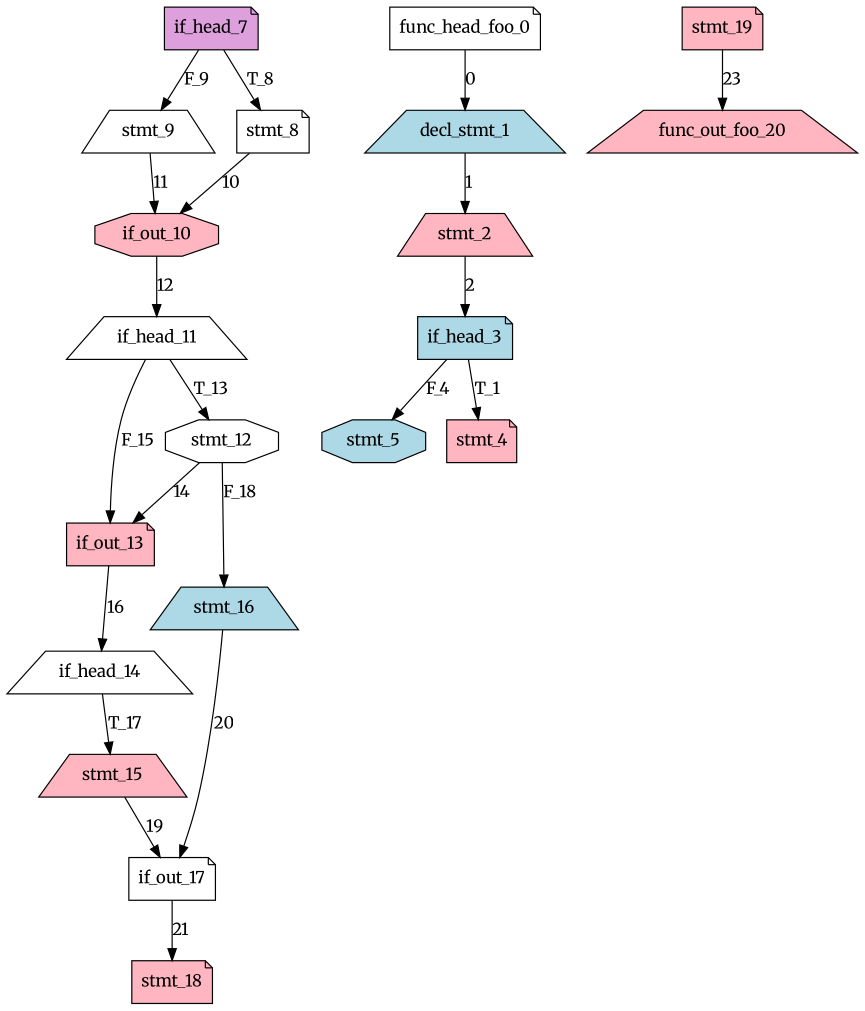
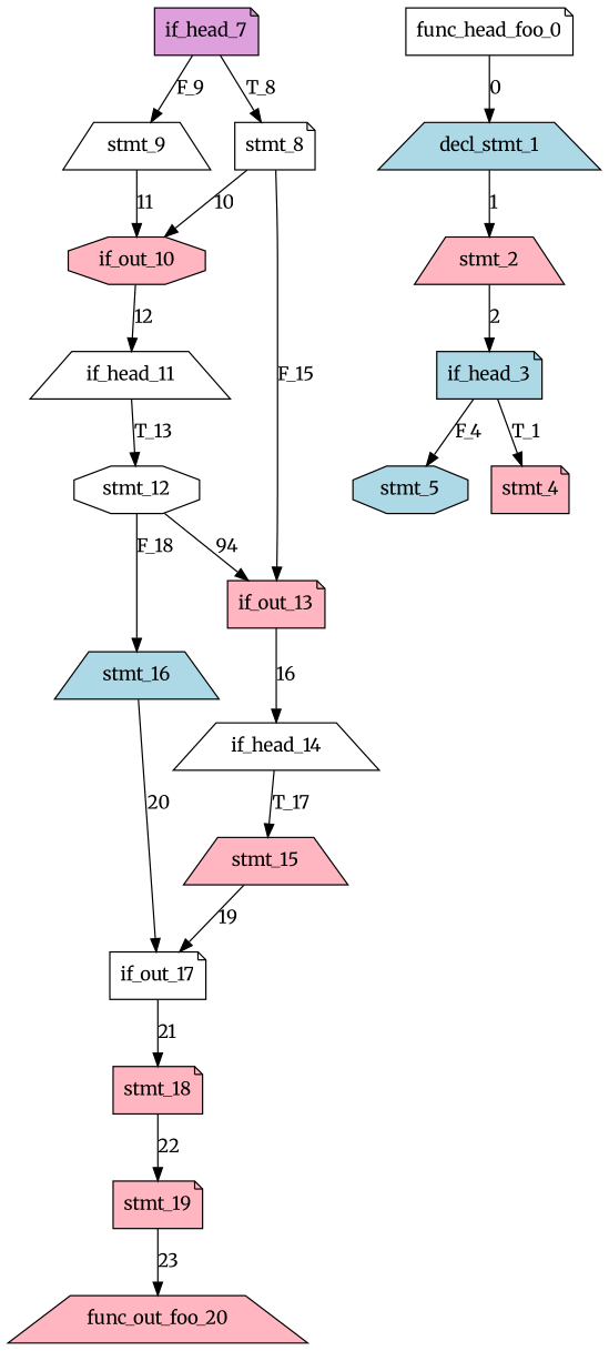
  digraph {
    fontname=Merriweather
    node [fillcolor=lightpink fontname=Merriweather shape=note style=filled]
    edge [fontname=Merriweather]
    n1 [label="if_out_13\n"]
    n2 [fillcolor=white label="if_head_14\n" shape=trapezium]
    n3 [label="stmt_15\n" shape=trapezium]
    n4 [label="if_out_10\n" shape=octagon]
    n5 [fillcolor=white label="if_head_11\n" shape=trapezium]
    n6 [fillcolor=white label="stmt_12\n" shape=octagon]
    n7 [fillcolor=white label="stmt_9\n" shape=trapezium]
    n8 [fillcolor=white label="stmt_8\n"]
    n9 [fillcolor=lightblue label="stmt_5\n" shape=octagon]
    n10 [label="stmt_4\n"]
    n11 [label="stmt_19\n"]
    n12 [label="func_out_foo_20\n" shape=trapezium]
    n13 [label="stmt_18\n"]
    n14 [label="stmt_2\n" shape=trapezium]
    n15 [fillcolor=lightblue label="if_head_3\n"]
    n16 [fillcolor=lightblue label="decl_stmt_1\n" shape=trapezium]
    n17 [fillcolor=lightblue label="stmt_16\n" shape=trapezium]
    n18 [fillcolor=white label="if_out_17\n"]
    n19 [fillcolor=plum label="if_head_7\n"]
    n20 [fillcolor=white label="func_head_foo_0\n"]
    n1 -> n2 [label=16]
    n2 -> n3 [label=T_17]
    n3 -> n18 [label=19]
    n4 -> n5 [label=12]
-   n5 -> n1 [label=F_15]
+   n8 -> n1 [label=F_15]
    n5 -> n6 [label=T_13]
-   n6 -> n1 [label=14]
+   n6 -> n1 [label=94]
    n6 -> n17 [label=F_18]
    n7 -> n4 [label=11]
    n8 -> n4 [label=10]
    n11 -> n12 [label=23]
+   n13 -> n11 [label=22]
    n14 -> n15 [label=2]
    n15 -> n9 [label=F_4]
    n15 -> n10 [label=T_1]
    n16 -> n14 [label=1]
    n17 -> n18 [label=20]
    n18 -> n13 [label=21]
    n19 -> n7 [label=F_9]
    n19 -> n8 [label=T_8]
    n20 -> n16 [label=0]
  }
